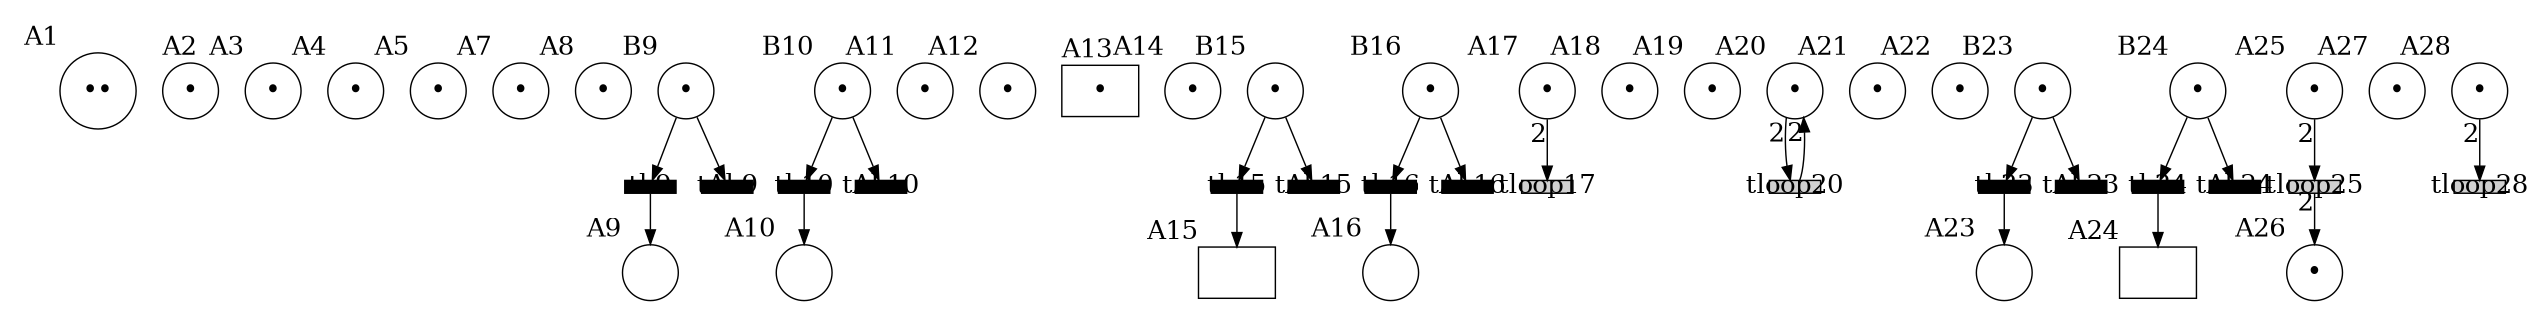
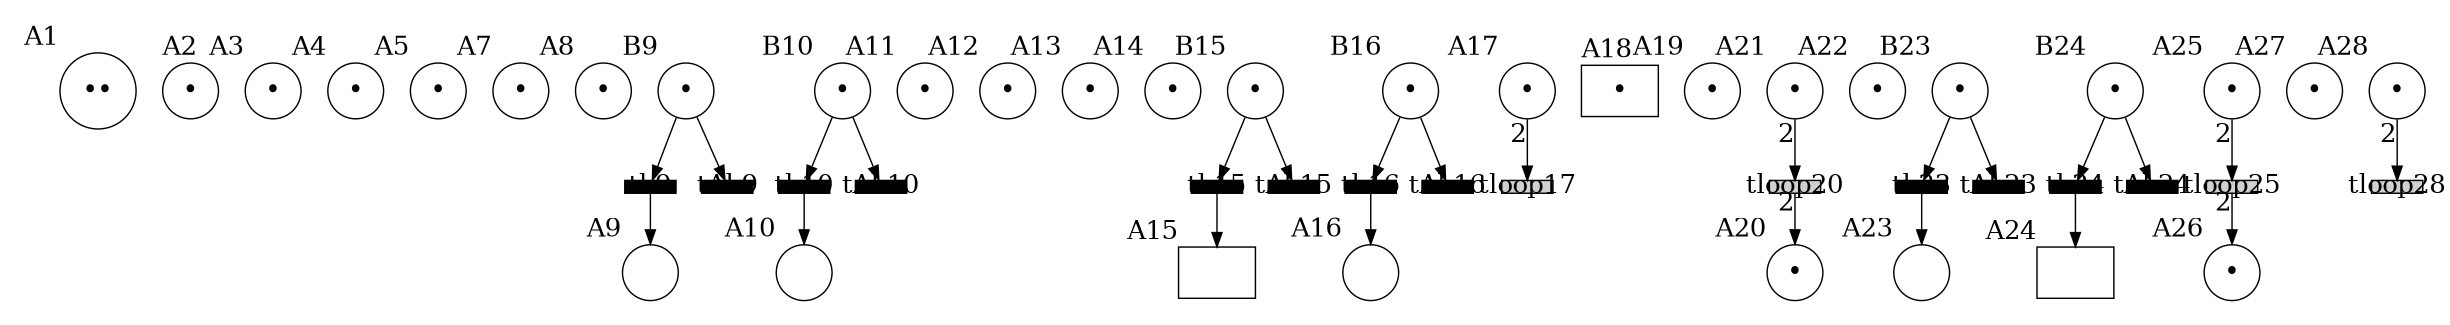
  digraph {
    node [fontsize=18 shape=circle]
    edge [fontsize=18]
    n1 [label="••" xlabel=A1]
    n2 [label="•" xlabel=A2]
    n3 [label="•" xlabel=A3]
    n4 [label="•" xlabel=A4]
    n5 [label="•" xlabel=A5]
    n6 [label="•" xlabel=A7]
    n7 [label="•" xlabel=A8]
    n8 [label=" " xlabel=A9]
    n9 [label="•" xlabel=B9]
    tb9 [fillcolor=black fixedsize=true height=0.12 shape=rect style=filled width=0.5]
    tAb9 [fillcolor=black fixedsize=true height=0.12 shape=rect style=filled width=0.5]
    n12 [label=" " xlabel=A10]
    n13 [label="•" xlabel=B10]
    tb10 [fillcolor=black fixedsize=true height=0.12 shape=rect style=filled width=0.5]
    tAb10 [fillcolor=black fixedsize=true height=0.12 shape=rect style=filled width=0.5]
    n16 [label="•" xlabel=A11]
    n17 [label="•" xlabel=A12]
-   n18 [label="•" shape=box xlabel=A13]
+   n18 [label="•" xlabel=A13]
    n19 [label="•" xlabel=A14]
    n20 [label=" " shape=box xlabel=A15]
    n21 [label="•" xlabel=B15]
    tb15 [fillcolor=black fixedsize=true height=0.12 shape=rect style=filled width=0.5]
    tAb15 [fillcolor=black fixedsize=true height=0.12 shape=rect style=filled width=0.5]
    n24 [label=" " xlabel=A16]
    n25 [label="•" xlabel=B16]
    tb16 [fillcolor=black fixedsize=true height=0.12 shape=rect style=filled width=0.5]
    tAb16 [fillcolor=black fixedsize=true height=0.12 shape=rect style=filled width=0.5]
    n28 [label="•" xlabel=A17]
    tloop17 [fillcolor="#D0D0D0" fixedsize=true height=0.12 shape=rect style=filled width=0.5]
-   n30 [label="•" xlabel=A18]
+   n30 [label="•" shape=box xlabel=A18]
    n31 [label="•" xlabel=A19]
    n32 [label="•" xlabel=A20]
    tloop20 [fillcolor="#D0D0D0" fixedsize=true height=0.12 shape=rect style=filled width=0.5]
    n34 [label="•" xlabel=A21]
    n35 [label="•" xlabel=A22]
    n36 [label=" " xlabel=A23]
    n37 [label="•" xlabel=B23]
    tb23 [fillcolor=black fixedsize=true height=0.12 shape=rect style=filled width=0.5]
    tAb23 [fillcolor=black fixedsize=true height=0.12 shape=rect style=filled width=0.5]
    n40 [label=" " shape=box xlabel=A24]
    n41 [label="•" xlabel=B24]
    tb24 [fillcolor=black fixedsize=true height=0.12 shape=rect style=filled width=0.5]
    tAb24 [fillcolor=black fixedsize=true height=0.12 shape=rect style=filled width=0.5]
    n44 [label="•" xlabel=A25]
    tloop25 [fillcolor="#D0D0D0" fixedsize=true height=0.12 shape=rect style=filled width=0.5]
    n46 [label="•" xlabel=A26]
    n47 [label="•" xlabel=A27]
    n48 [label="•" xlabel=A28]
    tloop28 [fillcolor="#D0D0D0" fixedsize=true height=0.12 shape=rect style=filled width=0.5]
    n9 -> tb9
    n9 -> tAb9
    tb9 -> n8
    n13 -> tb10
    n13 -> tAb10
    tb10 -> n12
    n21 -> tb15
    n21 -> tAb15
    tb15 -> n20
    n25 -> tb16
    n25 -> tAb16
    tb16 -> n24
    n28 -> tloop17 [xlabel=2]
-   n32 -> tloop20 [xlabel=2]
+   n34 -> tloop20 [xlabel=2]
    tloop20 -> n32 [xlabel=2]
    n37 -> tb23
    n37 -> tAb23
    tb23 -> n36
    n41 -> tb24
    n41 -> tAb24
    tb24 -> n40
    n44 -> tloop25 [xlabel=2]
    tloop25 -> n46 [xlabel=2]
    n48 -> tloop28 [xlabel=2]
  }
